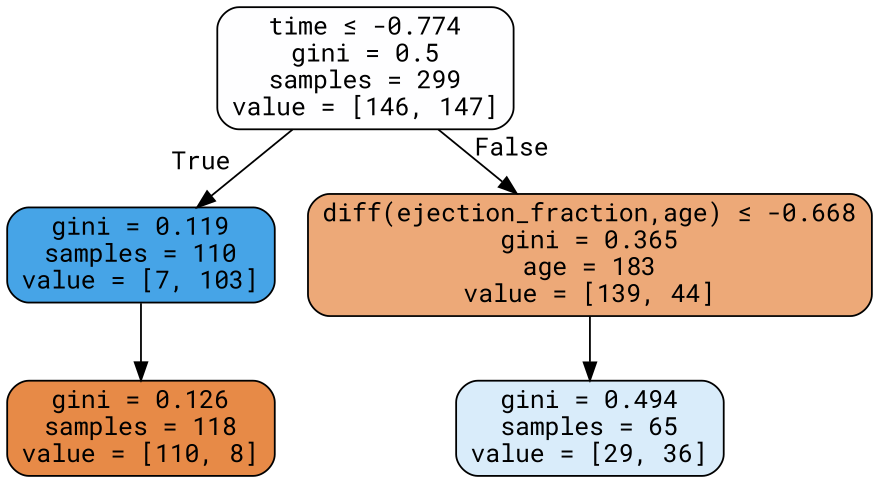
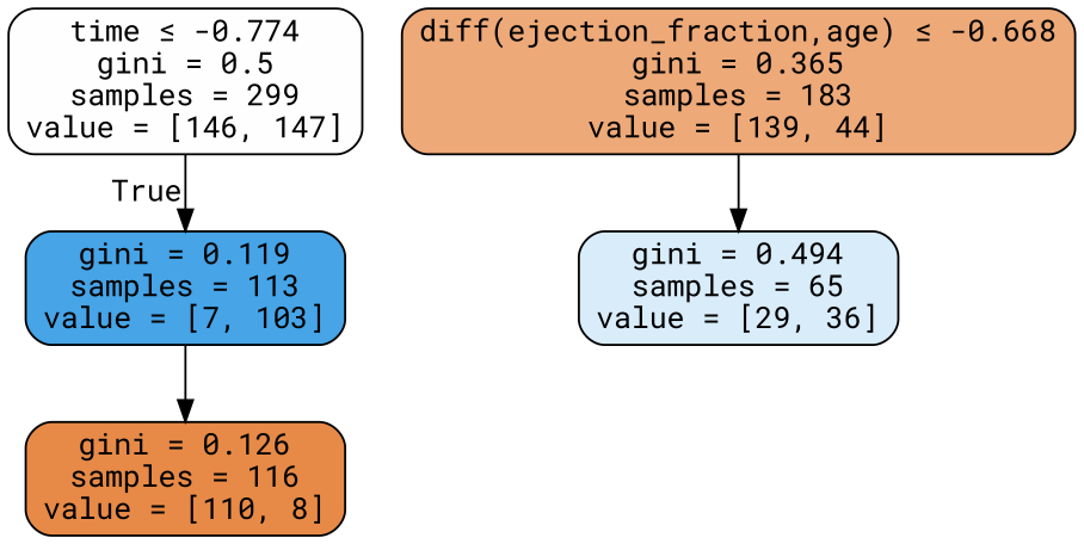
  digraph {
    fontname="Roboto Mono"
    node [color=black fontname="Roboto Mono" shape=box style="filled, rounded"]
    edge [fontname="Roboto Mono"]
    n1 [fillcolor="#fefeff" label=<time &le; -0.774<br/>gini = 0.5<br/>samples = 299<br/>value = [146, 147]>]
-   n2 [fillcolor="#46a4e7" label=<gini = 0.119<br/>samples = 110<br/>value = [7, 103]>]
-   n3 [fillcolor="#eda978" label=<diff(ejection_fraction,age) &le; -0.668<br/>gini = 0.365<br/>age = 183<br/>value = [139, 44]>]
-   n4 [fillcolor="#e78a47" label=<gini = 0.126<br/>samples = 118<br/>value = [110, 8]>]
+   n2 [fillcolor="#46a4e7" label=<gini = 0.119<br/>samples = 113<br/>value = [7, 103]>]
+   n3 [fillcolor="#eda978" label=<diff(ejection_fraction,age) &le; -0.668<br/>gini = 0.365<br/>samples = 183<br/>value = [139, 44]>]
+   n4 [fillcolor="#e78a47" label=<gini = 0.126<br/>samples = 116<br/>value = [110, 8]>]
    n5 [fillcolor="#d9ecfa" label=<gini = 0.494<br/>samples = 65<br/>value = [29, 36]>]
    n1 -> n2 [headlabel=True labelangle=45 labeldistance=2.5]
-   n1 -> n3 [headlabel=False labelangle=-45 labeldistance=2.5]
    n2 -> n4
    n3 -> n5
  }
